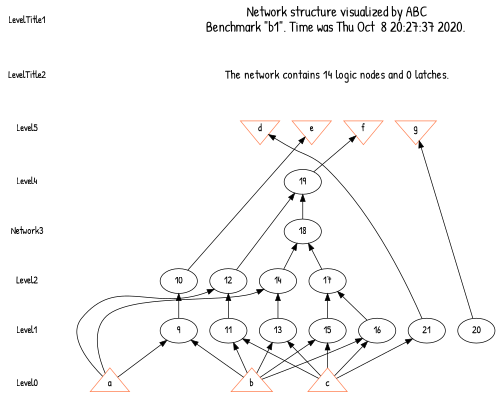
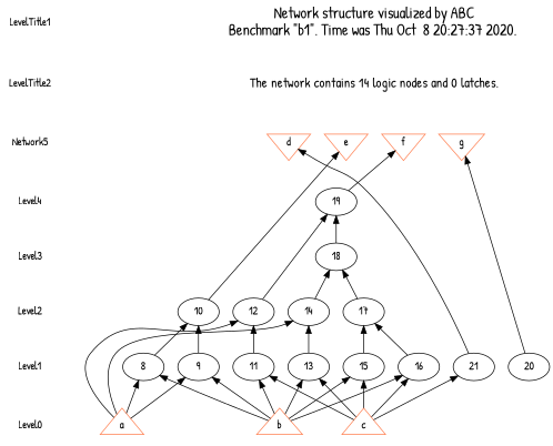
  digraph {
    fontname="Patrick Hand"
    node [fontname="Patrick Hand" shape=ellipse]
    edge [dir=back fontname="Patrick Hand" style=solid]
    LevelTitle1 [shape=plaintext]
    LevelTitle2 [shape=plaintext]
-   Level5 [shape=plaintext]
+   Level5 [shape=plaintext label=Network5]
    Level4 [shape=plaintext]
-   Level3 [shape=plaintext label=Network3]
+   Level3 [shape=plaintext]
    Level2 [shape=plaintext]
    Level1 [shape=plaintext]
    Level0 [shape=plaintext]
    n9 [fontsize=20 label="Network structure visualized by ABC\nBenchmark \"b1\". Time was Thu Oct  8 20:27:37 2020. " shape=plaintext]
    n10 [fontsize=18 label="The network contains 14 logic nodes and 0 latches.\n" shape=plaintext]
    n11 [color=coral fillcolor=coral label=d shape=invtriangle]
    n12 [color=coral fillcolor=coral label=e shape=invtriangle]
    n13 [color=coral fillcolor=coral label=f shape=invtriangle]
    n14 [color=coral fillcolor=coral label=g shape=invtriangle]
    n15 [label="19\n"]
    n16 [label="18\n"]
    n17 [label="10\n"]
    n18 [label="12\n"]
    n19 [label="14\n"]
    n20 [label="17\n"]
+   n21 [label="8\n"]
    n22 [label="9\n"]
    n23 [label="11\n"]
    n24 [label="13\n"]
    n25 [label="15\n"]
    n26 [label="16\n"]
    n27 [label="20\n"]
    n28 [label="21\n"]
    n29 [color=coral fillcolor=coral label=a shape=triangle]
    n30 [color=coral fillcolor=coral label=b shape=triangle]
    n31 [color=coral fillcolor=coral label=c shape=triangle]
    subgraph sub_1 {
      LevelTitle1
      LevelTitle2
      Level5
      Level4
      Level3
      Level2
      Level1
      Level0
    }
    subgraph sub_2 {
      rank=same
      LevelTitle1
      n9
    }
    subgraph sub_3 {
      rank=same
      LevelTitle2
      n10
    }
    subgraph sub_4 {
      rank=same
      Level5
      n11
      n12
      n13
      n14
    }
    subgraph sub_5 {
      rank=same
      Level4
      n15
    }
    subgraph sub_6 {
      rank=same
      Level3
      n16
    }
    subgraph sub_7 {
      rank=same
      Level2
      n17
      n18
      n19
      n20
    }
    subgraph sub_8 {
      rank=same
      Level1
+     n21
      n22
      n23
      n24
      n25
      n26
      n27
      n28
    }
    subgraph sub_9 {
      rank=same
      Level0
      n29
      n30
      n31
    }
    LevelTitle1 -> LevelTitle2 [style=invis]
    LevelTitle2 -> Level5 [style=invis]
    Level5 -> Level4 [style=invis]
    Level4 -> Level3 [style=invis]
    Level3 -> Level2 [style=invis]
    Level2 -> Level1 [style=invis]
    Level1 -> Level0 [style=invis]
    n9 -> n10 [style=invis]
    n10 -> n11 [style=invis]
    n10 -> n12 [style=invis]
    n10 -> n13 [style=invis]
    n10 -> n14 [style=invis]
    n11 -> n12 [style=invis]
    n11 -> n28
    n12 -> n13 [style=invis]
    n12 -> n17
    n13 -> n14 [style=invis]
    n13 -> n15
    n14 -> n27
    n15 -> n16
    n15 -> n18
    n16 -> n19
    n16 -> n20
+   n17 -> n21
    n17 -> n22
    n18 -> n23
    n18 -> n29
    n19 -> n24
    n19 -> n29
    n20 -> n25
    n20 -> n26
+   n21 -> n29
+   n21 -> n30
    n22 -> n29
    n22 -> n30
    n23 -> n30
    n23 -> n31
    n24 -> n30
    n24 -> n31
    n25 -> n30
    n25 -> n31
    n26 -> n30
    n26 -> n31
    n28 -> n31
  }
